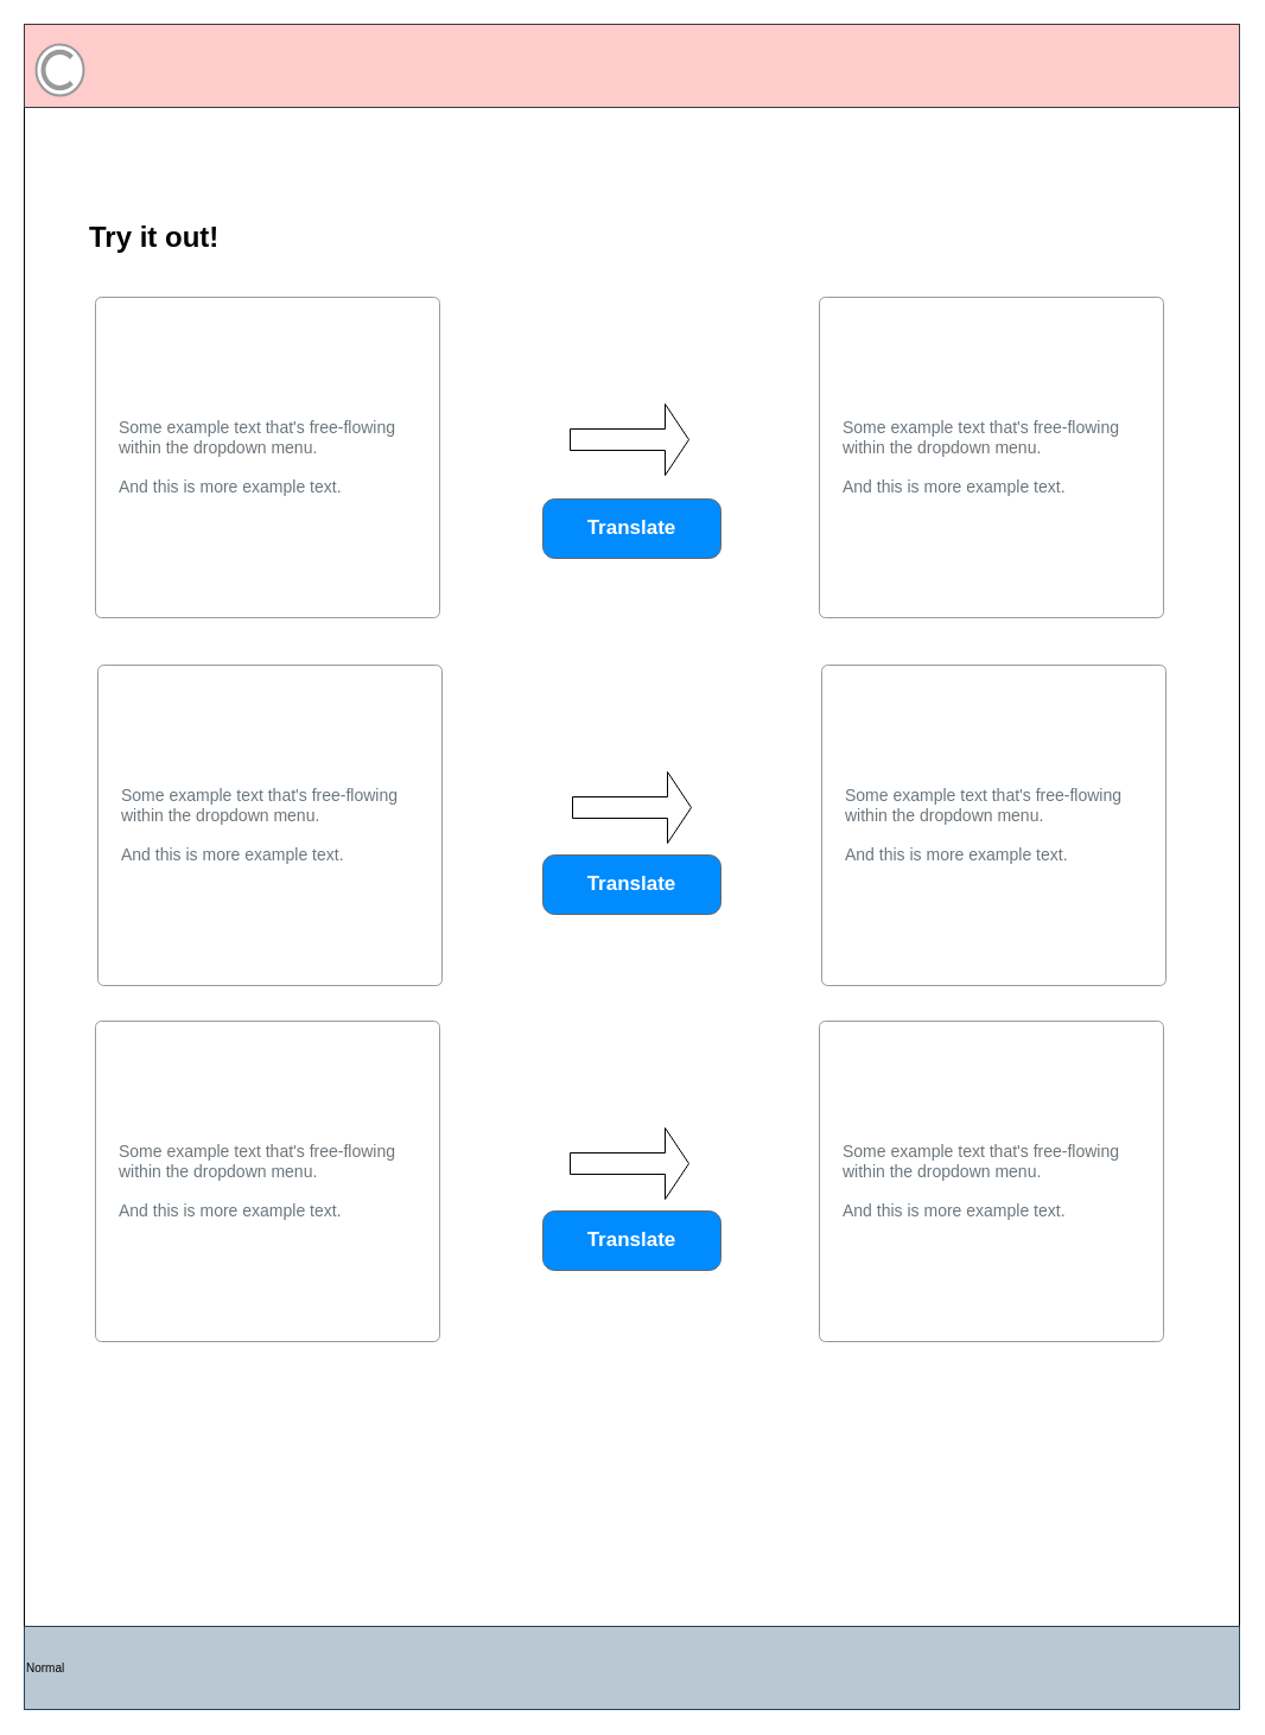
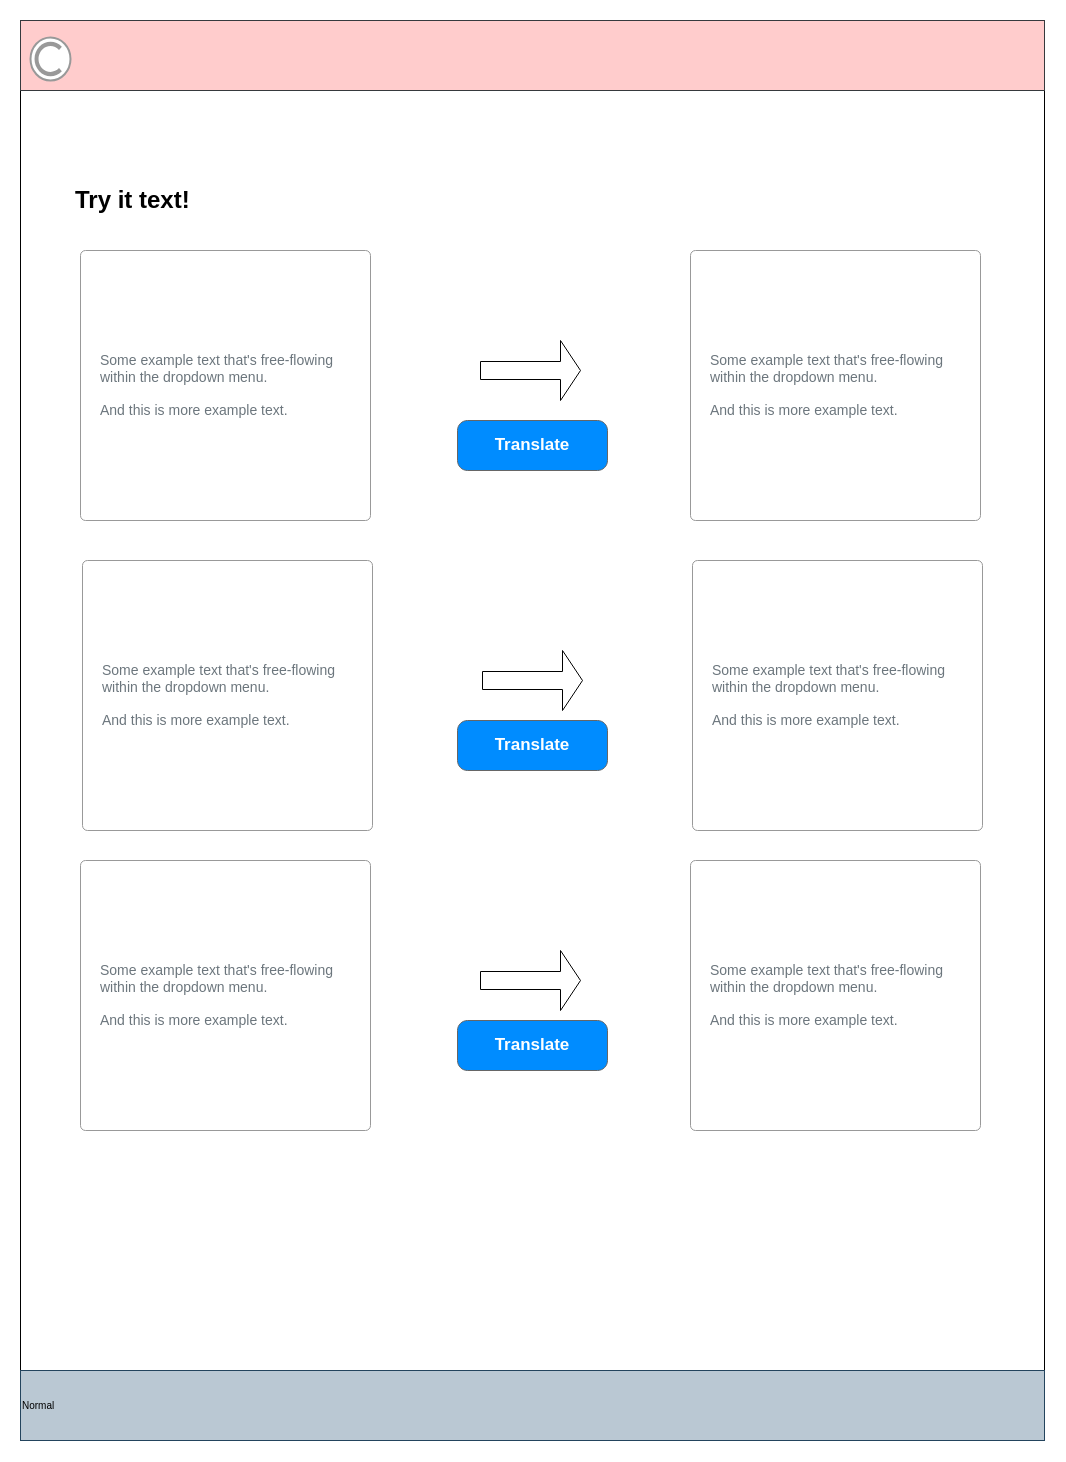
  <mxCell id="0" />
  <mxCell id="1" parent="0" />
  <mxCell id="2" value="Normal" style="whiteSpace=wrap;html=1;shadow=0;dashed=0;fontSize=10;align=left;fillColor=#FFFFFF;strokeColor=#FFFFFF;fontColor=#4D4D4D;" vertex="1" parent="1"><mxGeometry x="120" y="20" width="168.8" height="16.88" as="geometry" /></mxCell>
  <mxCell id="3" value="" style="rounded=0;whiteSpace=wrap;html=1;movable=1;resizable=1;rotatable=1;deletable=1;editable=1;connectable=1;" vertex="1" parent="1"><mxGeometry x="20" y="20" width="1024" height="1420" as="geometry" /></mxCell>
  <mxCell id="4" value="" style="whiteSpace=wrap;html=1;shadow=0;dashed=0;fontSize=10;align=left;fillColor=#ffcccc;strokeColor=#36393d;" vertex="1" parent="1"><mxGeometry x="20" y="20" width="1024" height="70" as="geometry" /></mxCell>
- <mxCell id="5" value="&lt;h1&gt;Try it out!&lt;/h1&gt;" style="text;html=1;strokeColor=none;fillColor=none;spacing=5;spacingTop=-20;whiteSpace=wrap;overflow=hidden;rounded=0;" vertex="1" parent="1"><mxGeometry x="70" y="180" width="190" height="120" as="geometry" /></mxCell>
+ <mxCell id="5" value="&lt;h1&gt;Try it text!&lt;/h1&gt;" style="text;html=1;strokeColor=none;fillColor=none;spacing=5;spacingTop=-20;whiteSpace=wrap;overflow=hidden;rounded=0;" vertex="1" parent="1"><mxGeometry x="70" y="180" width="190" height="120" as="geometry" /></mxCell>
  <mxCell id="6" value="Normal" style="whiteSpace=wrap;html=1;shadow=0;dashed=0;fontSize=10;align=left;fillColor=#bac8d3;strokeColor=#23445d;" vertex="1" parent="1"><mxGeometry x="20" y="1370" width="1024" height="70" as="geometry" /></mxCell>
  <mxCell id="7" value="Some example text that's free-flowing within the dropdown menu.&lt;br style=&quot;font-size: 14px&quot;&gt;&lt;br style=&quot;font-size: 14px&quot;&gt;And this is more example text." style="html=1;shadow=0;dashed=0;shape=mxgraph.bootstrap.rrect;rSize=5;strokeColor=#999999;strokeWidth=1;fillColor=#FFFFFF;fontColor=#6C767D;whiteSpace=wrap;align=left;verticalAlign=middle;spacingLeft=10;fontSize=14;spacing=10;" vertex="1" parent="1"><mxGeometry x="80" y="250" width="290" height="270" as="geometry" /></mxCell>
  <mxCell id="8" value="Some example text that's free-flowing within the dropdown menu.&lt;br style=&quot;font-size: 14px&quot;&gt;&lt;br style=&quot;font-size: 14px&quot;&gt;And this is more example text." style="html=1;shadow=0;dashed=0;shape=mxgraph.bootstrap.rrect;rSize=5;strokeColor=#999999;strokeWidth=1;fillColor=#FFFFFF;fontColor=#6C767D;whiteSpace=wrap;align=left;verticalAlign=middle;spacingLeft=10;fontSize=14;spacing=10;" vertex="1" parent="1"><mxGeometry x="690" y="250" width="290" height="270" as="geometry" /></mxCell>
  <mxCell id="9" value="" style="shape=singleArrow;whiteSpace=wrap;html=1;" vertex="1" parent="1"><mxGeometry x="480" y="340" width="100" height="60" as="geometry" /></mxCell>
  <mxCell id="10" value="Some example text that's free-flowing within the dropdown menu.&lt;br style=&quot;font-size: 14px&quot;&gt;&lt;br style=&quot;font-size: 14px&quot;&gt;And this is more example text." style="html=1;shadow=0;dashed=0;shape=mxgraph.bootstrap.rrect;rSize=5;strokeColor=#999999;strokeWidth=1;fillColor=#FFFFFF;fontColor=#6C767D;whiteSpace=wrap;align=left;verticalAlign=middle;spacingLeft=10;fontSize=14;spacing=10;" vertex="1" parent="1"><mxGeometry x="82" y="560" width="290" height="270" as="geometry" /></mxCell>
  <mxCell id="11" value="Some example text that's free-flowing within the dropdown menu.&lt;br style=&quot;font-size: 14px&quot;&gt;&lt;br style=&quot;font-size: 14px&quot;&gt;And this is more example text." style="html=1;shadow=0;dashed=0;shape=mxgraph.bootstrap.rrect;rSize=5;strokeColor=#999999;strokeWidth=1;fillColor=#FFFFFF;fontColor=#6C767D;whiteSpace=wrap;align=left;verticalAlign=middle;spacingLeft=10;fontSize=14;spacing=10;" vertex="1" parent="1"><mxGeometry x="692" y="560" width="290" height="270" as="geometry" /></mxCell>
  <mxCell id="12" value="" style="shape=singleArrow;whiteSpace=wrap;html=1;" vertex="1" parent="1"><mxGeometry x="482" y="650" width="100" height="60" as="geometry" /></mxCell>
  <mxCell id="13" value="Some example text that's free-flowing within the dropdown menu.&lt;br style=&quot;font-size: 14px&quot;&gt;&lt;br style=&quot;font-size: 14px&quot;&gt;And this is more example text." style="html=1;shadow=0;dashed=0;shape=mxgraph.bootstrap.rrect;rSize=5;strokeColor=#999999;strokeWidth=1;fillColor=#FFFFFF;fontColor=#6C767D;whiteSpace=wrap;align=left;verticalAlign=middle;spacingLeft=10;fontSize=14;spacing=10;" vertex="1" parent="1"><mxGeometry x="80" y="860" width="290" height="270" as="geometry" /></mxCell>
  <mxCell id="14" value="Some example text that's free-flowing within the dropdown menu.&lt;br style=&quot;font-size: 14px&quot;&gt;&lt;br style=&quot;font-size: 14px&quot;&gt;And this is more example text." style="html=1;shadow=0;dashed=0;shape=mxgraph.bootstrap.rrect;rSize=5;strokeColor=#999999;strokeWidth=1;fillColor=#FFFFFF;fontColor=#6C767D;whiteSpace=wrap;align=left;verticalAlign=middle;spacingLeft=10;fontSize=14;spacing=10;" vertex="1" parent="1"><mxGeometry x="690" y="860" width="290" height="270" as="geometry" /></mxCell>
  <mxCell id="15" value="" style="shape=singleArrow;whiteSpace=wrap;html=1;" vertex="1" parent="1"><mxGeometry x="480" y="950" width="100" height="60" as="geometry" /></mxCell>
  <mxCell id="16" value="Translate" style="strokeWidth=1;shadow=0;dashed=0;align=center;html=1;shape=mxgraph.mockup.buttons.button;strokeColor=#666666;fontColor=#ffffff;mainText=;buttonStyle=round;fontSize=17;fontStyle=1;fillColor=#008cff;whiteSpace=wrap;" vertex="1" parent="1"><mxGeometry x="457" y="420" width="150" height="50" as="geometry" /></mxCell>
  <mxCell id="17" value="Translate" style="strokeWidth=1;shadow=0;dashed=0;align=center;html=1;shape=mxgraph.mockup.buttons.button;strokeColor=#666666;fontColor=#ffffff;mainText=;buttonStyle=round;fontSize=17;fontStyle=1;fillColor=#008cff;whiteSpace=wrap;" vertex="1" parent="1"><mxGeometry x="457" y="720" width="150" height="50" as="geometry" /></mxCell>
  <mxCell id="18" value="Translate" style="strokeWidth=1;shadow=0;dashed=0;align=center;html=1;shape=mxgraph.mockup.buttons.button;strokeColor=#666666;fontColor=#ffffff;mainText=;buttonStyle=round;fontSize=17;fontStyle=1;fillColor=#008cff;whiteSpace=wrap;" vertex="1" parent="1"><mxGeometry x="457" y="1020" width="150" height="50" as="geometry" /></mxCell>
  <mxCell id="19" value="" style="strokeColor=#999999;verticalLabelPosition=bottom;shadow=0;dashed=0;verticalAlign=top;strokeWidth=2;html=1;shape=mxgraph.mockup.misc.copyrightIcon;" vertex="1" parent="1"><mxGeometry x="30" y="37" width="40" height="43" as="geometry" /></mxCell>
